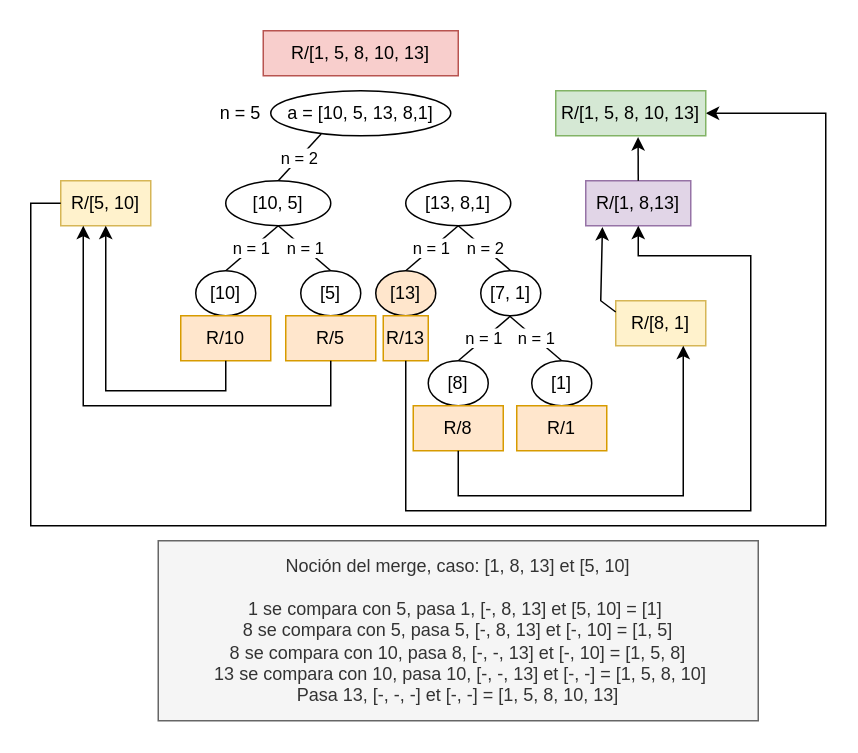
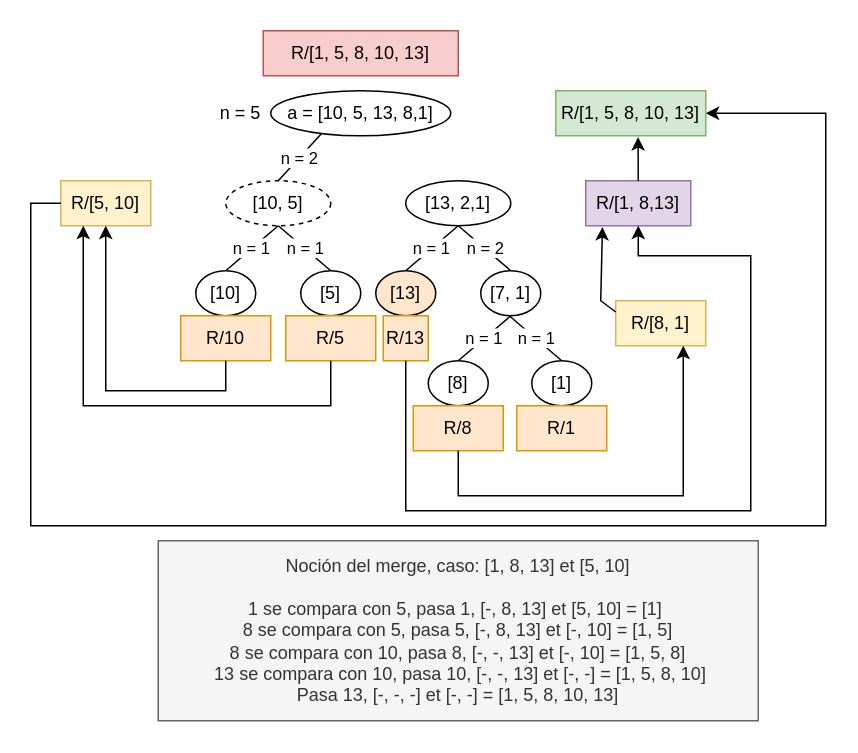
  <mxCell id="0" />
  <mxCell id="1" parent="0" />
  <mxCell id="2" value="a = [10, 5, 13, 8,1]" style="ellipse;whiteSpace=wrap;html=1;" vertex="1" parent="1"><mxGeometry x="180" y="60" width="120" height="30" as="geometry" /></mxCell>
  <mxCell id="3" value="R/[1, 5, 8, 10, 13]" style="text;html=1;strokeColor=#b85450;fillColor=#f8cecc;align=center;verticalAlign=middle;whiteSpace=wrap;rounded=0;" vertex="1" parent="1"><mxGeometry x="175" y="20" width="130" height="30" as="geometry" /></mxCell>
  <mxCell id="4" value="n = 2" style="endArrow=none;html=1;rounded=0;entryX=0.28;entryY=0.962;entryDx=0;entryDy=0;entryPerimeter=0;exitX=0.5;exitY=0;exitDx=0;exitDy=0;" edge="1" parent="1" source="5" target="2"><mxGeometry width="50" height="50" relative="1" as="geometry"><mxPoint x="180" y="130" as="sourcePoint" /><mxPoint x="220" y="90" as="targetPoint" /></mxGeometry></mxCell>
- <mxCell id="5" value="[10, 5]" style="ellipse;whiteSpace=wrap;html=1;" vertex="1" parent="1"><mxGeometry x="150" y="120" width="70" height="30" as="geometry" /></mxCell>
- <mxCell id="6" value="[13, 8,1]" style="ellipse;whiteSpace=wrap;html=1;" vertex="1" parent="1"><mxGeometry x="270" y="120" width="70" height="30" as="geometry" /></mxCell>
+ <mxCell id="5" value="[10, 5]" style="ellipse;whiteSpace=wrap;html=1;dashed=1;" vertex="1" parent="1"><mxGeometry x="150" y="120" width="70" height="30" as="geometry" /></mxCell>
+ <mxCell id="6" value="[13, 2,1]" style="ellipse;whiteSpace=wrap;html=1;" vertex="1" parent="1"><mxGeometry x="270" y="120" width="70" height="30" as="geometry" /></mxCell>
  <mxCell id="7" value="n = 1" style="endArrow=none;html=1;rounded=0;entryX=0.5;entryY=1;entryDx=0;entryDy=0;exitX=0.5;exitY=0;exitDx=0;exitDy=0;" edge="1" parent="1" source="9" target="5"><mxGeometry width="50" height="50" relative="1" as="geometry"><mxPoint x="151.4" y="181.14" as="sourcePoint" /><mxPoint x="180" y="150" as="targetPoint" /></mxGeometry></mxCell>
  <mxCell id="8" value="n = 1" style="endArrow=none;html=1;rounded=0;entryX=0.5;entryY=1;entryDx=0;entryDy=0;exitX=0.5;exitY=0;exitDx=0;exitDy=0;" edge="1" parent="1" source="10" target="5"><mxGeometry width="50" height="50" relative="1" as="geometry"><mxPoint x="210" y="180" as="sourcePoint" /><mxPoint x="238.6" y="170" as="targetPoint" /></mxGeometry></mxCell>
  <mxCell id="9" value="[10]" style="ellipse;whiteSpace=wrap;html=1;" vertex="1" parent="1"><mxGeometry x="130" y="180" width="40" height="30" as="geometry" /></mxCell>
  <mxCell id="10" value="[5]" style="ellipse;whiteSpace=wrap;html=1;" vertex="1" parent="1"><mxGeometry x="200" y="180" width="40" height="30" as="geometry" /></mxCell>
  <mxCell id="11" value="n = 1" style="endArrow=none;html=1;rounded=0;entryX=0.5;entryY=1;entryDx=0;entryDy=0;exitX=0.5;exitY=0;exitDx=0;exitDy=0;" edge="1" parent="1"><mxGeometry width="50" height="50" relative="1" as="geometry"><mxPoint x="270" y="180" as="sourcePoint" /><mxPoint x="305" y="150" as="targetPoint" /></mxGeometry></mxCell>
  <mxCell id="12" value="[13]" style="ellipse;whiteSpace=wrap;html=1;fillColor=#ffe6cc;" vertex="1" parent="1"><mxGeometry x="250" y="180" width="40" height="30" as="geometry" /></mxCell>
  <mxCell id="13" value="n = 2" style="endArrow=none;html=1;rounded=0;entryX=0.5;entryY=1;entryDx=0;entryDy=0;exitX=0.5;exitY=0;exitDx=0;exitDy=0;" edge="1" parent="1"><mxGeometry width="50" height="50" relative="1" as="geometry"><mxPoint x="340" y="180" as="sourcePoint" /><mxPoint x="305" y="150" as="targetPoint" /></mxGeometry></mxCell>
  <mxCell id="14" value="[7, 1]" style="ellipse;whiteSpace=wrap;html=1;" vertex="1" parent="1"><mxGeometry x="320" y="180" width="40" height="30" as="geometry" /></mxCell>
  <mxCell id="15" value="n = 1" style="endArrow=none;html=1;rounded=0;entryX=0.5;entryY=1;entryDx=0;entryDy=0;exitX=0.5;exitY=0;exitDx=0;exitDy=0;" edge="1" parent="1"><mxGeometry width="50" height="50" relative="1" as="geometry"><mxPoint x="305" y="240" as="sourcePoint" /><mxPoint x="340" y="210" as="targetPoint" /></mxGeometry></mxCell>
  <mxCell id="16" value="n = 1" style="endArrow=none;html=1;rounded=0;entryX=0.5;entryY=1;entryDx=0;entryDy=0;exitX=0.5;exitY=0;exitDx=0;exitDy=0;" edge="1" parent="1"><mxGeometry width="50" height="50" relative="1" as="geometry"><mxPoint x="374" y="240" as="sourcePoint" /><mxPoint x="339" y="210" as="targetPoint" /></mxGeometry></mxCell>
  <mxCell id="17" value="[8]" style="ellipse;whiteSpace=wrap;html=1;" vertex="1" parent="1"><mxGeometry x="285" y="240" width="40" height="30" as="geometry" /></mxCell>
  <mxCell id="18" value="[1]" style="ellipse;whiteSpace=wrap;html=1;" vertex="1" parent="1"><mxGeometry x="354" y="240" width="40" height="30" as="geometry" /></mxCell>
  <mxCell id="19" value="R/1" style="text;html=1;strokeColor=#d79b00;fillColor=#ffe6cc;align=center;verticalAlign=middle;whiteSpace=wrap;rounded=0;" vertex="1" parent="1"><mxGeometry x="344" y="270" width="60" height="30" as="geometry" /></mxCell>
  <mxCell id="20" value="R/&lt;span style=&quot;color: rgb(0 , 0 , 0)&quot;&gt;10&lt;/span&gt;" style="text;html=1;align=center;verticalAlign=middle;whiteSpace=wrap;rounded=0;fillColor=#ffe6cc;strokeColor=#d79b00;" vertex="1" parent="1"><mxGeometry x="120" y="210" width="60" height="30" as="geometry" /></mxCell>
  <mxCell id="21" value="R/&lt;font color=&quot;#000000&quot;&gt;5&lt;/font&gt;" style="text;html=1;align=center;verticalAlign=middle;whiteSpace=wrap;rounded=0;fillColor=#ffe6cc;strokeColor=#d79b00;" vertex="1" parent="1"><mxGeometry x="190" y="210" width="60" height="30" as="geometry" /></mxCell>
  <mxCell id="22" value="R/&lt;font color=&quot;#000000&quot;&gt;8&lt;/font&gt;" style="text;html=1;align=center;verticalAlign=middle;whiteSpace=wrap;rounded=0;fillColor=#ffe6cc;strokeColor=#d79b00;" vertex="1" parent="1"><mxGeometry x="275" y="270" width="60" height="30" as="geometry" /></mxCell>
  <mxCell id="23" value="R/[5, 10]" style="text;html=1;align=center;verticalAlign=middle;whiteSpace=wrap;rounded=0;fillColor=#fff2cc;strokeColor=#d6b656;" vertex="1" parent="1"><mxGeometry x="40" y="120" width="60" height="30" as="geometry" /></mxCell>
  <mxCell id="24" value="" style="endArrow=classic;html=1;rounded=0;exitX=0.5;exitY=1;exitDx=0;exitDy=0;entryX=0.5;entryY=1;entryDx=0;entryDy=0;" edge="1" parent="1" source="20" target="23"><mxGeometry width="50" height="50" relative="1" as="geometry"><mxPoint x="60" y="280" as="sourcePoint" /><mxPoint x="110" y="230" as="targetPoint" /><Array as="points"><mxPoint x="150" y="260" /><mxPoint x="70" y="260" /></Array></mxGeometry></mxCell>
  <mxCell id="25" value="" style="endArrow=classic;html=1;rounded=0;exitX=0.5;exitY=1;exitDx=0;exitDy=0;entryX=0.25;entryY=1;entryDx=0;entryDy=0;" edge="1" parent="1" source="21" target="23"><mxGeometry width="50" height="50" relative="1" as="geometry"><mxPoint x="160" y="300" as="sourcePoint" /><mxPoint x="40" y="240" as="targetPoint" /><Array as="points"><mxPoint x="220" y="270" /><mxPoint x="55" y="270" /></Array></mxGeometry></mxCell>
  <mxCell id="26" value="R/[8, 1]" style="text;html=1;align=center;verticalAlign=middle;whiteSpace=wrap;rounded=0;fillColor=#fff2cc;strokeColor=#d6b656;" vertex="1" parent="1"><mxGeometry x="410" y="200" width="60" height="30" as="geometry" /></mxCell>
  <mxCell id="27" value="" style="endArrow=classic;html=1;rounded=0;exitX=0.5;exitY=1;exitDx=0;exitDy=0;entryX=0.75;entryY=1;entryDx=0;entryDy=0;" edge="1" parent="1" source="22" target="26"><mxGeometry width="50" height="50" relative="1" as="geometry"><mxPoint x="320" y="370" as="sourcePoint" /><mxPoint x="460" y="320" as="targetPoint" /><Array as="points"><mxPoint x="305" y="330" /><mxPoint x="455" y="330" /></Array></mxGeometry></mxCell>
  <mxCell id="28" value="R/&lt;font color=&quot;#000000&quot;&gt;13&lt;/font&gt;" style="text;html=1;align=center;verticalAlign=middle;whiteSpace=wrap;rounded=0;fillColor=#ffe6cc;strokeColor=#d79b00;" vertex="1" parent="1"><mxGeometry x="255" y="210" width="30" height="30" as="geometry" /></mxCell>
  <mxCell id="29" value="R/[1, 8,13]" style="text;html=1;align=center;verticalAlign=middle;whiteSpace=wrap;rounded=0;fillColor=#e1d5e7;strokeColor=#9673a6;" vertex="1" parent="1"><mxGeometry x="390" y="120" width="70" height="30" as="geometry" /></mxCell>
  <mxCell id="30" value="" style="endArrow=classic;html=1;rounded=0;exitX=0.5;exitY=1;exitDx=0;exitDy=0;entryX=0.5;entryY=1;entryDx=0;entryDy=0;" edge="1" parent="1" source="28" target="29"><mxGeometry width="50" height="50" relative="1" as="geometry"><mxPoint x="220" y="320" as="sourcePoint" /><mxPoint x="420" y="250" as="targetPoint" /><Array as="points"><mxPoint x="270" y="340" /><mxPoint x="500" y="340" /><mxPoint x="500" y="260" /><mxPoint x="500" y="170" /><mxPoint x="425" y="170" /></Array></mxGeometry></mxCell>
  <mxCell id="31" value="" style="endArrow=classic;html=1;rounded=0;exitX=0;exitY=0.5;exitDx=0;exitDy=0;entryX=1;entryY=0.5;entryDx=0;entryDy=0;" edge="1" parent="1" source="23" target="32"><mxGeometry width="50" height="50" relative="1" as="geometry"><mxPoint x="-10" y="230" as="sourcePoint" /><mxPoint x="500" y="180" as="targetPoint" /><Array as="points"><mxPoint x="20" y="135" /><mxPoint x="20" y="350" /><mxPoint x="550" y="350" /><mxPoint x="550" y="135" /><mxPoint x="550" y="75" /></Array></mxGeometry></mxCell>
  <mxCell id="32" value="R/[1, 5, 8, 10, 13]" style="text;html=1;align=center;verticalAlign=middle;whiteSpace=wrap;rounded=0;fillColor=#d5e8d4;strokeColor=#82b366;" vertex="1" parent="1"><mxGeometry x="370" y="60" width="100" height="30" as="geometry" /></mxCell>
  <mxCell id="33" value="" style="endArrow=classic;html=1;rounded=0;exitX=0.5;exitY=0;exitDx=0;exitDy=0;entryX=0.549;entryY=1.029;entryDx=0;entryDy=0;entryPerimeter=0;" edge="1" parent="1" source="29" target="32"><mxGeometry width="50" height="50" relative="1" as="geometry"><mxPoint x="490" y="210" as="sourcePoint" /><mxPoint x="540" y="160" as="targetPoint" /></mxGeometry></mxCell>
  <mxCell id="34" value="" style="endArrow=classic;html=1;rounded=0;exitX=0;exitY=0.25;exitDx=0;exitDy=0;entryX=0.159;entryY=1.029;entryDx=0;entryDy=0;entryPerimeter=0;" edge="1" parent="1" source="26" target="29"><mxGeometry width="50" height="50" relative="1" as="geometry"><mxPoint x="340" y="170" as="sourcePoint" /><mxPoint x="390" y="120" as="targetPoint" /><Array as="points"><mxPoint x="400" y="200" /></Array></mxGeometry></mxCell>
  <mxCell id="35" value="n = 5" style="text;html=1;strokeColor=none;fillColor=none;align=center;verticalAlign=middle;whiteSpace=wrap;rounded=0;" vertex="1" parent="1"><mxGeometry x="130" y="60" width="60" height="30" as="geometry" /></mxCell>
  <mxCell id="36" value="Noción del merge, caso: [1, 8, 13] et [5, 10]&lt;br&gt;&lt;br&gt;1 se compara con 5, pasa 1, [-, 8, 13] et [5, 10] = [1]&amp;nbsp;&lt;br&gt;8 se compara con 5, pasa 5, [-, 8, 13] et [-, 10] = [1, 5]&lt;br&gt;8 se compara con 10, pasa 8, [-, -, 13] et [-, 10] = [1, 5, 8]&lt;br&gt;&amp;nbsp;13 se compara con 10, pasa 10, [-, -, 13] et [-, -] = [1, 5, 8, 10]&lt;br&gt;Pasa 13, [-, -, -] et [-, -] = [1, 5, 8, 10, 13]&lt;br&gt;" style="rounded=0;whiteSpace=wrap;html=1;fillColor=#f5f5f5;fontColor=#333333;strokeColor=#666666;" vertex="1" parent="1"><mxGeometry x="105" y="360" width="400" height="120" as="geometry" /></mxCell>
